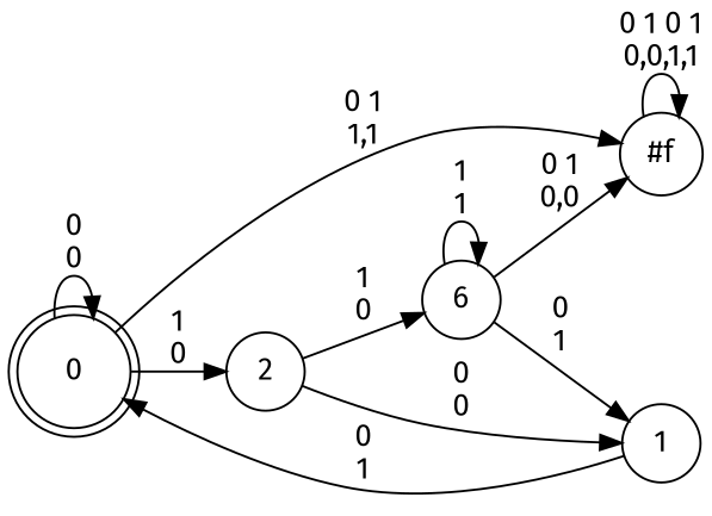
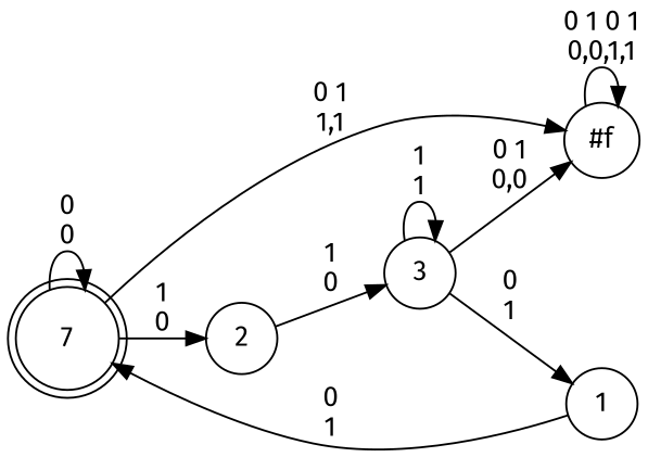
  digraph {
    fontname="Fira Sans"
    rankdir=LR
    node [fontname="Fira Sans" shape=circle]
    edge [fontname="Fira Sans"]
-   0 [shape=doublecircle]
+   0 [shape=doublecircle label=7]
    1
    "#f"
    2
-   3 [label=6]
+   3
    0 -> 0 [label="0\n0"]
    0 -> "#f" [label="0 1\n1,1"]
    0 -> 2 [label="1\n0"]
    1 -> 0 [label="0\n1"]
    "#f" -> "#f" [label="0 1 0 1\n0,0,1,1"]
-   2 -> 1 [label="0\n0"]
    2 -> 3 [label="1\n0"]
    3 -> 1 [label="0\n1"]
    3 -> "#f" [label="0 1\n0,0"]
    3 -> 3 [label="1\n1"]
  }
